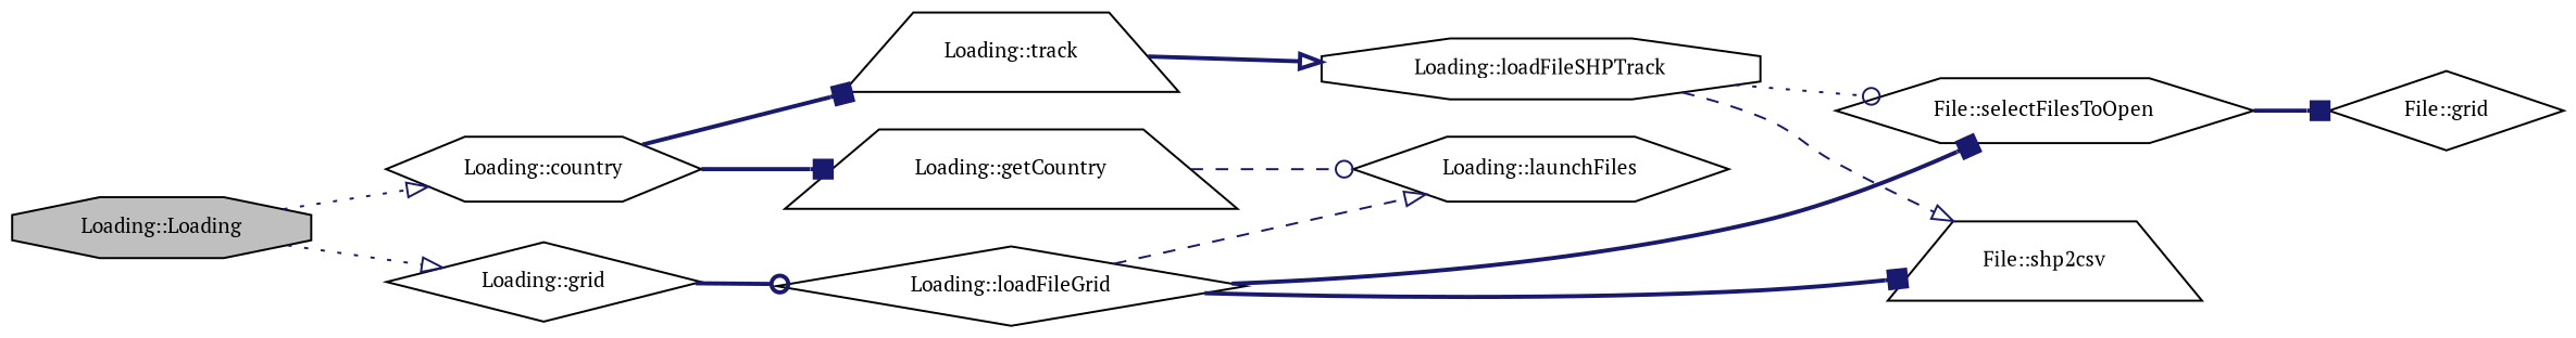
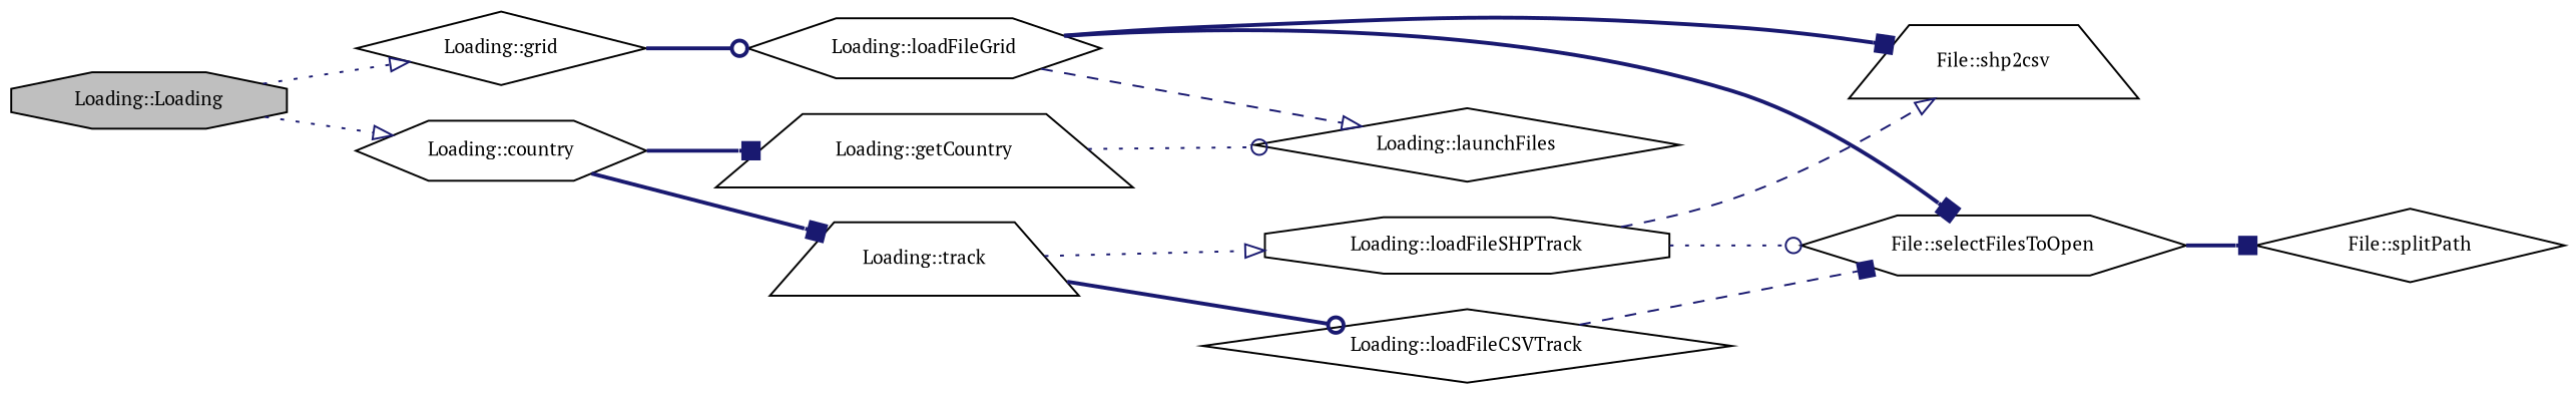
  digraph {
    fontname="PT Serif"
    rankdir=LR
    node [color=black fontname="PT Serif" fontsize=10 shape=diamond]
    edge [arrowhead=box color=midnightblue fontname="PT Serif" fontsize=10 labelfontname=Helvetica labelfontsize=10 style=bold]
    n1 [fillcolor=grey75 fontcolor=black height=0.2 label="Loading::Loading" shape=octagon style=filled width=0.4]
    n2 [height=0.2 label="Loading::country" shape=hexagon width=0.4]
    n3 [height=0.2 label="Loading::grid" width=0.4]
    n4 [height=0.2 label="Loading::track" shape=trapezium width=0.4]
    n5 [height=0.2 label="Loading::getCountry" shape=trapezium width=0.4]
+   n6 [height=0.2 label="Loading::loadFileCSVTrack" width=0.4]
    n7 [height=0.2 label="Loading::loadFileSHPTrack" shape=octagon width=0.4]
-   n8 [height=0.2 label="Loading::loadFileGrid" width=0.4]
-   n9 [height=0.2 label="Loading::launchFiles" shape=hexagon width=0.4]
+   n8 [height=0.2 label="Loading::loadFileGrid" shape=hexagon width=0.4]
+   n9 [height=0.2 label="Loading::launchFiles" width=0.4]
    n10 [height=0.2 label="File::selectFilesToOpen" shape=hexagon width=0.4]
    n11 [height=0.2 label="File::shp2csv" shape=trapezium width=0.4]
-   n12 [height=0.2 label="File::grid" width=0.4]
+   n12 [height=0.2 label="File::splitPath" width=0.4]
    n1 -> n2 [arrowhead=onormal style=dotted]
    n1 -> n3 [arrowhead=onormal style=dotted]
    n2 -> n4
    n2 -> n5
    n3 -> n8 [arrowhead=odot]
-   n4 -> n7 [arrowhead=onormal]
-   n5 -> n9 [arrowhead=odot style=dashed]
+   n4 -> n6 [arrowhead=odot]
+   n4 -> n7 [arrowhead=onormal style=dotted]
+   n5 -> n9 [arrowhead=odot style=dotted]
+   n6 -> n10 [style=dashed]
    n7 -> n10 [arrowhead=odot style=dotted]
    n7 -> n11 [arrowhead=onormal style=dashed]
    n8 -> n9 [arrowhead=onormal style=dashed]
    n8 -> n10
    n8 -> n11
    n10 -> n12
  }
